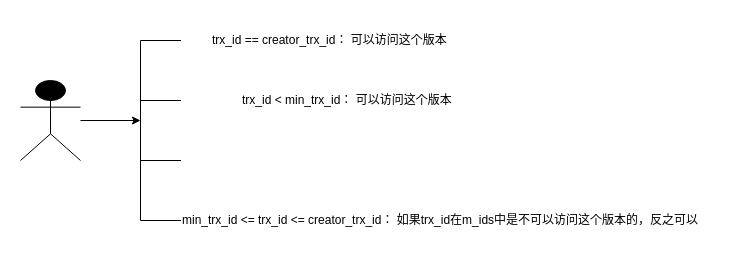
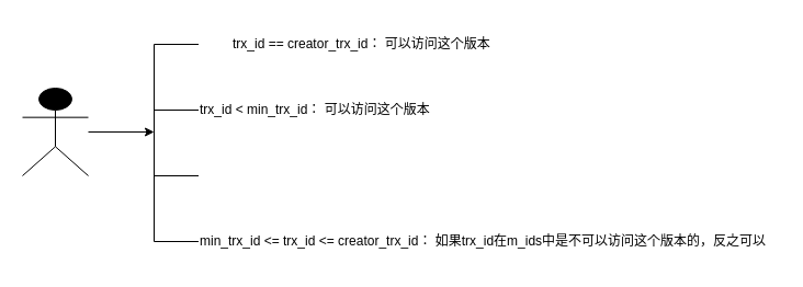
  <mxCell id="0" />
  <mxCell id="1" parent="0" />
  <mxCell id="2" value="Actor" style="shape=umlActor;verticalLabelPosition=bottom;verticalAlign=top;html=1;outlineConnect=0;strokeColor=#000000;fillColor=#000000;fontColor=none;noLabel=1;" vertex="1" parent="1"><mxGeometry x="20" y="80" width="60" height="80" as="geometry" /></mxCell>
  <mxCell id="3" value="" style="endArrow=classic;html=1;strokeColor=#000000;" edge="1" parent="1" source="2"><mxGeometry width="50" height="50" relative="1" as="geometry"><mxPoint x="470" y="370" as="sourcePoint" /><mxPoint x="140" y="120" as="targetPoint" /></mxGeometry></mxCell>
  <mxCell id="4" value="" style="shape=partialRectangle;whiteSpace=wrap;html=1;bottom=1;right=1;left=1;top=0;fillColor=none;routingCenterX=-0.5;direction=south;strokeColor=#000000;" vertex="1" parent="1"><mxGeometry x="140" y="40" width="40" height="120" as="geometry" /></mxCell>
  <mxCell id="5" value="" style="shape=partialRectangle;whiteSpace=wrap;html=1;bottom=1;right=1;left=1;top=0;fillColor=none;routingCenterX=-0.5;direction=south;strokeColor=#000000;" vertex="1" parent="1"><mxGeometry x="140" y="100" width="40" height="120" as="geometry" /></mxCell>
  <mxCell id="6" value="trx_id == creator_trx_id： 可以访问这个版本" style="text;html=1;strokeColor=none;fillColor=none;align=left;verticalAlign=middle;whiteSpace=wrap;rounded=0;fontColor=#000000;" vertex="1" parent="1"><mxGeometry x="210" y="20" width="260" height="40" as="geometry" /></mxCell>
- <mxCell id="7" value="trx_id &amp;lt; min_trx_id： 可以访问这个版本" style="text;html=1;strokeColor=none;fillColor=none;align=left;verticalAlign=middle;whiteSpace=wrap;rounded=0;fontColor=#000000;" vertex="1" parent="1"><mxGeometry x="240" y="80" width="260" height="40" as="geometry" /></mxCell>
+ <mxCell id="7" value="trx_id &amp;lt; min_trx_id： 可以访问这个版本" style="text;html=1;strokeColor=none;fillColor=none;align=left;verticalAlign=middle;whiteSpace=wrap;rounded=0;fontColor=#000000;" vertex="1" parent="1"><mxGeometry x="180" y="80" width="260" height="40" as="geometry" /></mxCell>
  <mxCell id="8" value="min_trx_id &amp;lt;= trx_id &amp;lt;= creator_trx_id： 如果trx_id在m_ids中是不可以访问这个版本的，反之可以" style="text;html=1;strokeColor=none;fillColor=none;align=left;verticalAlign=middle;whiteSpace=wrap;rounded=0;fontColor=#000000;" vertex="1" parent="1"><mxGeometry x="180" y="200" width="530" height="40" as="geometry" /></mxCell>
